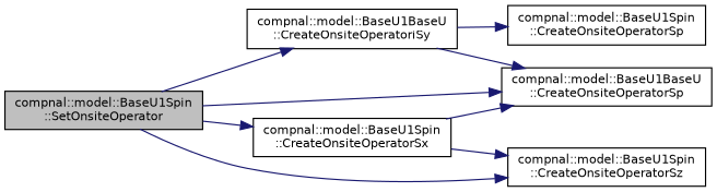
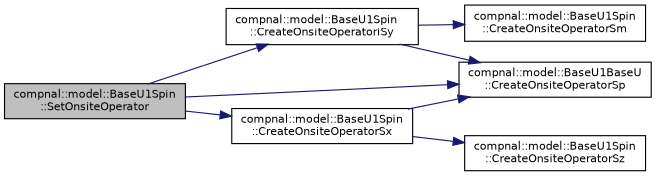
  digraph {
    rankdir=LR
    node [color=black fillcolor=white fontname=Helvetica fontsize=10 shape=record style=filled]
    edge [color=midnightblue fontname=Helvetica fontsize=10 labelfontname=Helvetica labelfontsize=10 style=solid]
    n1 [fillcolor=grey75 fontcolor=black height=0.2 label="compnal::model::BaseU1Spin\l::SetOnsiteOperator" width=0.4]
-   n2 [height=0.2 label="compnal::model::BaseU1BaseU\l::CreateOnsiteOperatoriSy" width=0.4]
+   n2 [height=0.2 label="compnal::model::BaseU1Spin\l::CreateOnsiteOperatoriSy" width=0.4]
    n3 [height=0.2 label="compnal::model::BaseU1BaseU\l::CreateOnsiteOperatorSp" width=0.4]
    n4 [height=0.2 label="compnal::model::BaseU1Spin\l::CreateOnsiteOperatorSx" width=0.4]
    n5 [height=0.2 label="compnal::model::BaseU1Spin\l::CreateOnsiteOperatorSz" width=0.4]
-   n6 [height=0.2 label="compnal::model::BaseU1Spin\l::CreateOnsiteOperatorSp" width=0.4]
+   n6 [height=0.2 label="compnal::model::BaseU1Spin\l::CreateOnsiteOperatorSm" width=0.4]
    n1 -> n2
    n1 -> n3
    n1 -> n4
-   n1 -> n5
    n2 -> n3
    n2 -> n6
    n4 -> n3
    n4 -> n5
  }
